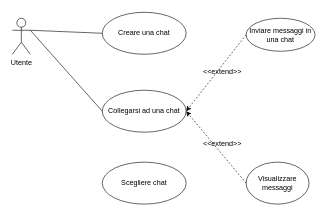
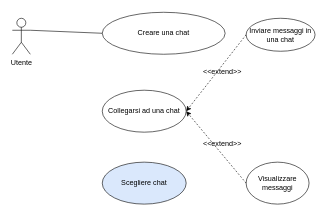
  <mxCell id="0" />
  <mxCell id="1" parent="0" />
  <mxCell id="2" value="Utente" style="shape=umlActor;verticalLabelPosition=bottom;verticalAlign=top;html=1;" vertex="1" parent="1"><mxGeometry x="20" y="30" width="30" height="60" as="geometry" /></mxCell>
  <mxCell id="3" value="Visualizzare messaggi" style="ellipse;whiteSpace=wrap;html=1;" vertex="1" parent="1"><mxGeometry x="410" y="270" width="105" height="70" as="geometry" /></mxCell>
- <mxCell id="4" value="Scegliere chat" style="ellipse;whiteSpace=wrap;html=1;" vertex="1" parent="1"><mxGeometry x="170" y="270" width="140" height="70" as="geometry" /></mxCell>
+ <mxCell id="4" value="Scegliere chat" style="ellipse;whiteSpace=wrap;html=1;fillColor=#dae8fc;" vertex="1" parent="1"><mxGeometry x="170" y="270" width="140" height="70" as="geometry" /></mxCell>
  <mxCell id="5" value="Inviare messaggi in una chat" style="ellipse;whiteSpace=wrap;html=1;" vertex="1" parent="1"><mxGeometry x="410" y="30" width="115" height="55" as="geometry" /></mxCell>
- <mxCell id="6" value="Creare una chat" style="ellipse;whiteSpace=wrap;html=1;" vertex="1" parent="1"><mxGeometry x="170" y="20" width="140" height="70" as="geometry" /></mxCell>
+ <mxCell id="6" value="Creare una chat" style="ellipse;whiteSpace=wrap;html=1;" vertex="1" parent="1"><mxGeometry x="170" y="20" width="205" height="70" as="geometry" /></mxCell>
  <mxCell id="7" value="Collegarsi ad una chat" style="ellipse;whiteSpace=wrap;html=1;" vertex="1" parent="1"><mxGeometry x="170" y="150" width="140" height="70" as="geometry" /></mxCell>
  <mxCell id="8" value="" style="endArrow=classic;html=1;dashed=1;exitX=0;exitY=0.5;exitDx=0;exitDy=0;entryX=1;entryY=0.5;entryDx=0;entryDy=0;" edge="1" parent="1" source="5" target="7"><mxGeometry width="50" height="50" relative="1" as="geometry"><mxPoint x="320" y="120" as="sourcePoint" /><mxPoint x="370" y="70" as="targetPoint" /></mxGeometry></mxCell>
  <mxCell id="9" value="" style="endArrow=classic;html=1;dashed=1;exitX=0;exitY=0.5;exitDx=0;exitDy=0;entryX=1;entryY=0.5;entryDx=0;entryDy=0;" edge="1" parent="1" source="3" target="7"><mxGeometry width="50" height="50" relative="1" as="geometry"><mxPoint x="430" y="185" as="sourcePoint" /><mxPoint x="310" y="175" as="targetPoint" /></mxGeometry></mxCell>
  <mxCell id="10" value="&amp;lt;&amp;lt;extend&amp;gt;&amp;gt;" style="text;html=1;align=center;verticalAlign=middle;resizable=0;points=[];autosize=1;" vertex="1" parent="1"><mxGeometry x="330" y="110" width="80" height="20" as="geometry" /></mxCell>
  <mxCell id="11" value="&amp;lt;&amp;lt;extend&amp;gt;&amp;gt;" style="text;html=1;align=center;verticalAlign=middle;resizable=0;points=[];autosize=1;" vertex="1" parent="1"><mxGeometry x="330" y="230" width="80" height="20" as="geometry" /></mxCell>
  <mxCell id="12" value="" style="endArrow=none;html=1;exitX=1;exitY=0.333;exitDx=0;exitDy=0;exitPerimeter=0;entryX=0;entryY=0.5;entryDx=0;entryDy=0;" edge="1" parent="1" source="2" target="6"><mxGeometry width="50" height="50" relative="1" as="geometry"><mxPoint x="320" y="120" as="sourcePoint" /><mxPoint x="370" y="70" as="targetPoint" /></mxGeometry></mxCell>
- <mxCell id="13" value="" style="endArrow=none;html=1;exitX=1;exitY=0.333;exitDx=0;exitDy=0;exitPerimeter=0;entryX=0;entryY=0.5;entryDx=0;entryDy=0;" edge="1" parent="1" source="2" target="7"><mxGeometry width="50" height="50" relative="1" as="geometry"><mxPoint x="320" y="120" as="sourcePoint" /><mxPoint x="370" y="70" as="targetPoint" /></mxGeometry></mxCell>
